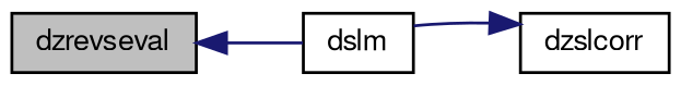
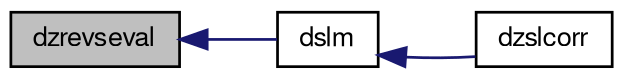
  digraph {
    rankdir=LR
    node [color=black fillcolor=white fontname=FreeSans fontsize=10 shape=record style=filled]
    edge [color=midnightblue dir=back fontname=FreeSans fontsize=10 labelfontname=FreeSans labelfontsize=10 style=solid]
    n1 [fillcolor=grey75 fontcolor=black height=0.2 label=dzrevseval width=0.4]
    n2 [height=0.2 label=dslm width=0.4]
    n3 [height=0.2 label=dzslcorr width=0.4]
    n1 -> n2
-   n3 -> n2
+   n2 -> n3
  }
